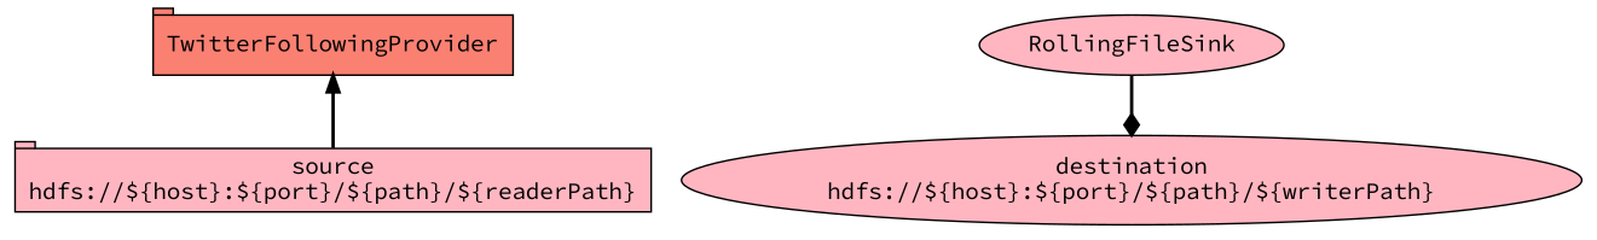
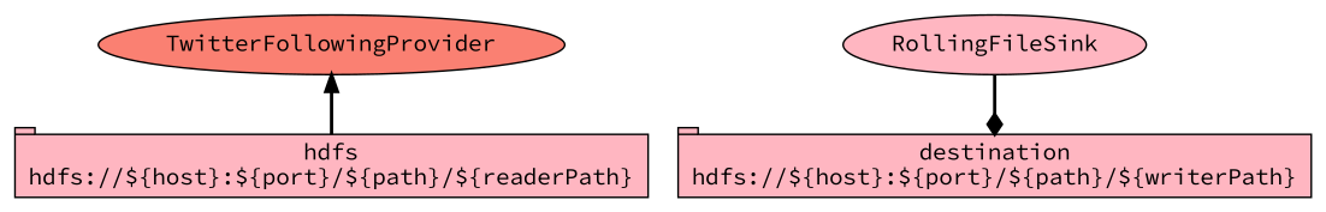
  digraph {
    fontname="Source Code Pro"
    node [fillcolor=lightpink fontname="Source Code Pro" shape=tab style=filled]
    edge [fontname="Source Code Pro" style=bold]
-   n1 [label="source\nhdfs://${host}:${port}/${path}/${readerPath}"]
-   n2 [fillcolor=salmon label=TwitterFollowingProvider]
+   n1 [label="hdfs\nhdfs://${host}:${port}/${path}/${readerPath}"]
+   n2 [fillcolor=salmon label=TwitterFollowingProvider shape=ellipse]
    n3 [label=RollingFileSink shape=ellipse]
-   n4 [label="destination\nhdfs://${host}:${port}/${path}/${writerPath}" shape=ellipse]
+   n4 [label="destination\nhdfs://${host}:${port}/${path}/${writerPath}"]
    n2 -> n1 [dir=back]
    n3 -> n4 [arrowhead=diamond]
  }
